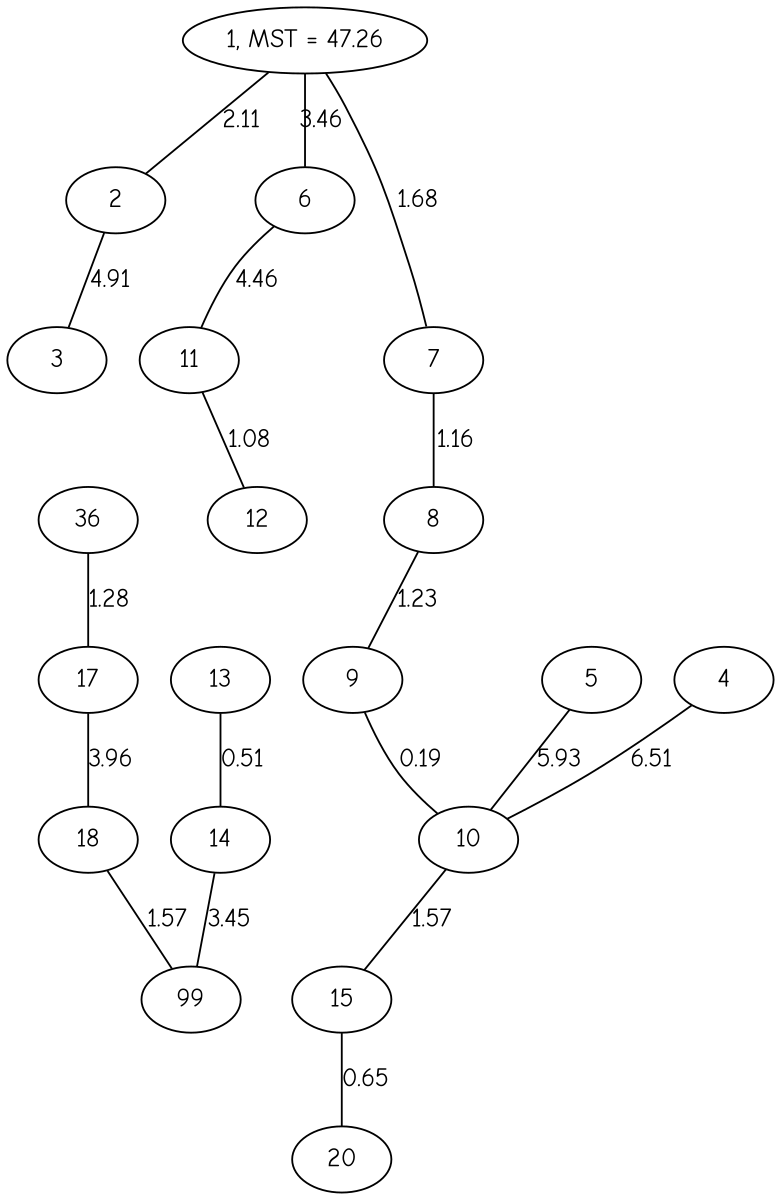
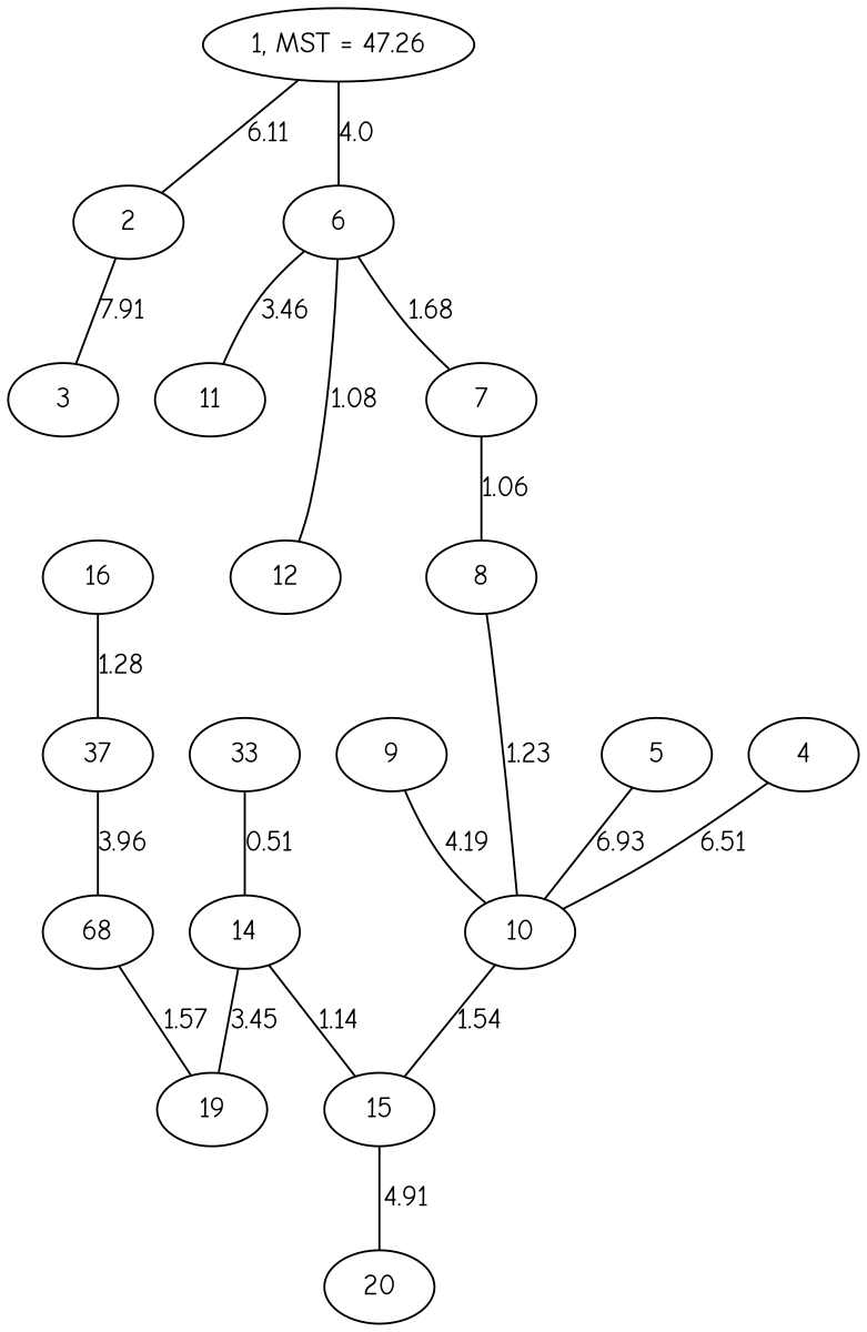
  graph {
    fontname="Comic Neue"
    node [fontname="Comic Neue"]
    edge [fontname="Comic Neue"]
    5
    10
    15
    20
    4
    9
    2
    3
    n9 [label="1, MST = 47.26"]
    6
    11
    7
    12
    8
-   17
-   18
-   19 [label=99]
+   17 [label=37]
+   18 [label=68]
+   19
    14
-   16 [label=36]
-   13
-   5 -- 10 [label=5.93]
-   10 -- 15 [label=1.57]
-   15 -- 20 [label=0.65]
+   16
+   13 [label=33]
+   5 -- 10 [label=6.93]
+   10 -- 15 [label=1.54]
+   15 -- 20 [label=4.91]
    4 -- 10 [label=6.51]
-   9 -- 10 [label=0.19]
-   2 -- 3 [label=4.91]
-   n9 -- 2 [label=2.11]
-   n9 -- 6 [label=3.46]
-   6 -- 11 [label=4.46]
-   n9 -- 7 [label=1.68]
-   11 -- 12 [label=1.08]
-   7 -- 8 [label=1.16]
-   8 -- 9 [label=1.23]
+   9 -- 10 [label=4.19]
+   2 -- 3 [label=7.91]
+   n9 -- 2 [label=6.11]
+   n9 -- 6 [label=4.0]
+   6 -- 11 [label=3.46]
+   6 -- 7 [label=1.68]
+   6 -- 12 [label=1.08]
+   7 -- 8 [label=1.06]
+   8 -- 10 [label=1.23]
    17 -- 18 [label=3.96]
    18 -- 19 [label=1.57]
+   14 -- 15 [label=1.14]
    14 -- 19 [label=3.45]
    16 -- 17 [label=1.28]
    13 -- 14 [label=0.51]
  }
